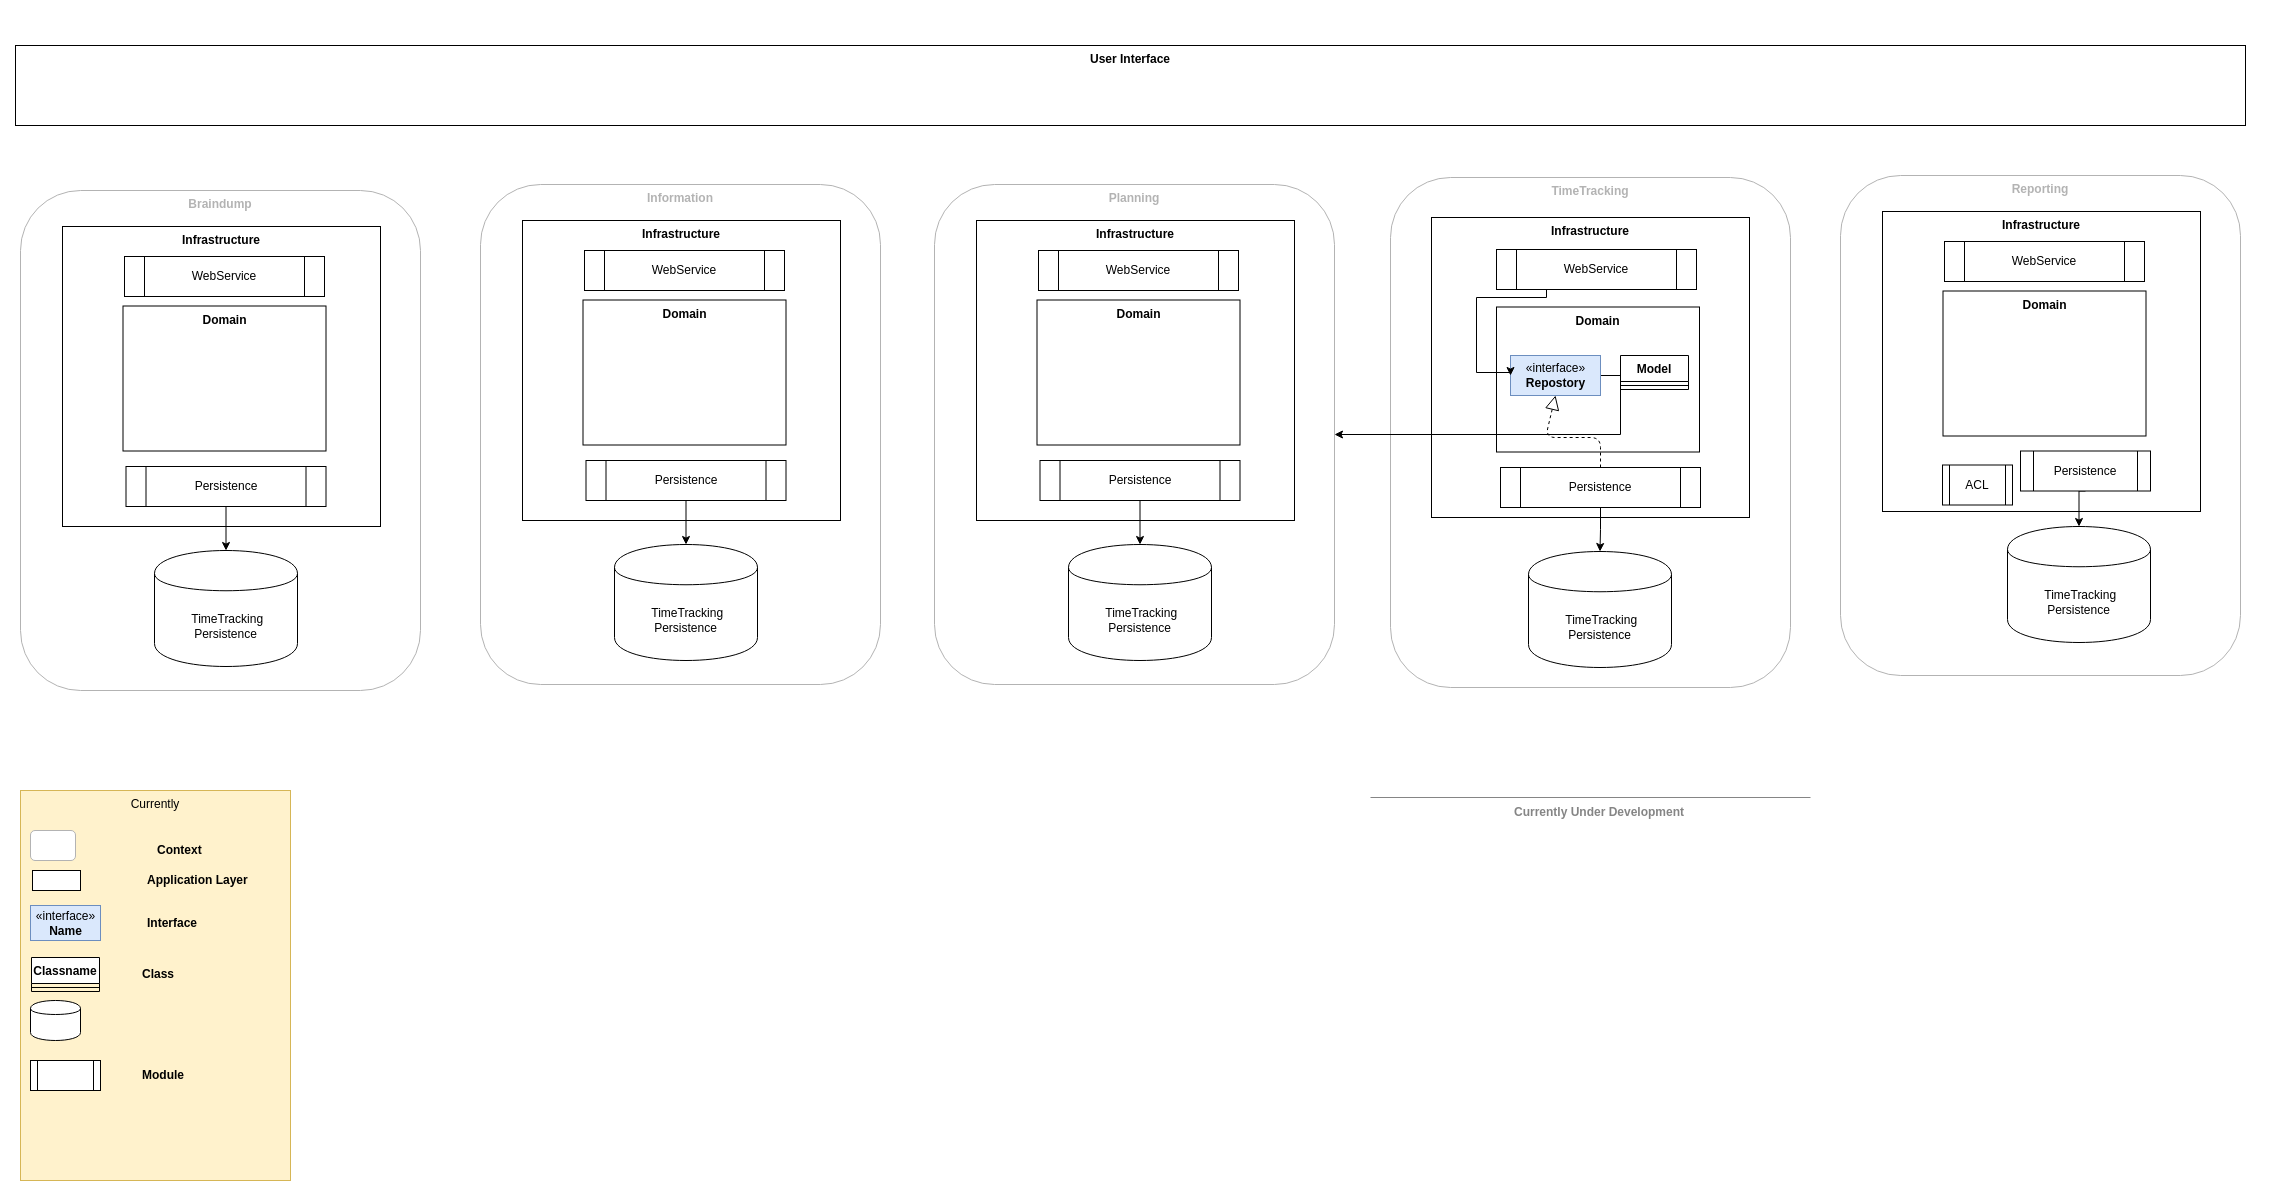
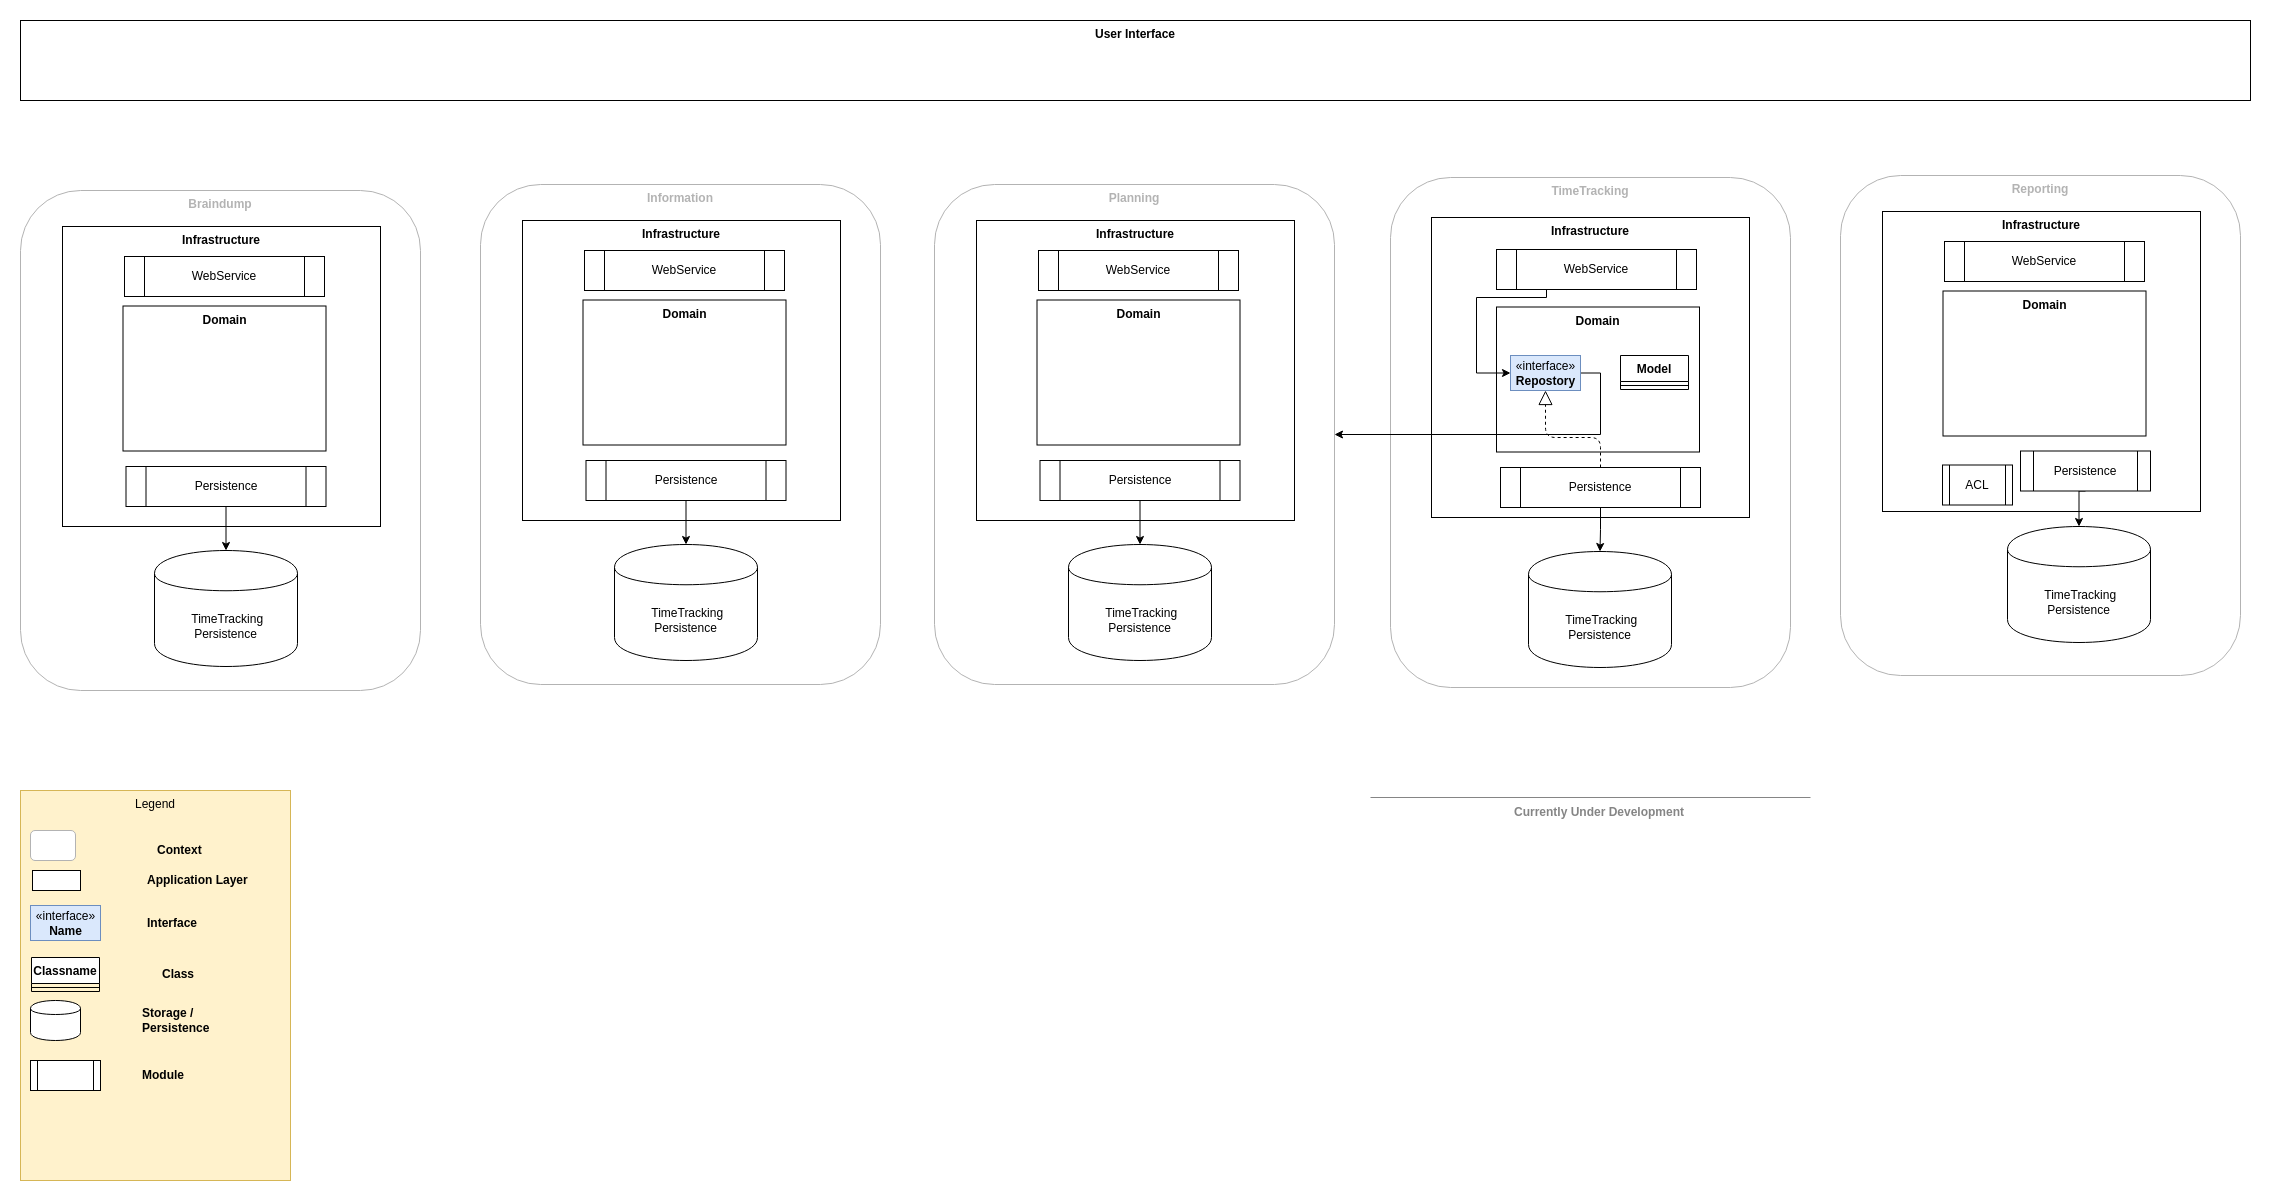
  <mxCell id="0" />
  <mxCell id="1" parent="0" />
- <mxCell id="2" value="Currently" style="rounded=0;whiteSpace=wrap;html=1;verticalAlign=top;fillColor=#fff2cc;strokeColor=#d6b656;" parent="1" vertex="1"><mxGeometry x="20" y="790" width="270" height="390" as="geometry" /></mxCell>
+ <mxCell id="2" value="Legend" style="rounded=0;whiteSpace=wrap;html=1;verticalAlign=top;fillColor=#fff2cc;strokeColor=#d6b656;" parent="1" vertex="1"><mxGeometry x="20" y="790" width="270" height="390" as="geometry" /></mxCell>
  <mxCell id="3" value="TimeTracking" style="rounded=1;whiteSpace=wrap;html=1;verticalAlign=top;fontStyle=1;fontColor=#B3B3B3;strokeColor=#B3B3B3;" parent="1" vertex="1"><mxGeometry x="1390" y="177" width="400" height="510" as="geometry" /></mxCell>
  <mxCell id="4" value="Infrastructure" style="rounded=0;whiteSpace=wrap;html=1;verticalAlign=top;fontStyle=1" parent="1" vertex="1"><mxGeometry x="1431" y="217" width="318" height="300" as="geometry" /></mxCell>
  <mxCell id="5" value="Domain" style="rounded=0;whiteSpace=wrap;html=1;verticalAlign=top;fontStyle=1" parent="1" vertex="1"><mxGeometry x="1496" y="306.5" width="203" height="145" as="geometry" /></mxCell>
  <mxCell id="6" value="" style="rounded=1;whiteSpace=wrap;html=1;verticalAlign=top;fontStyle=1;fontColor=#B3B3B3;strokeColor=#B3B3B3;" parent="1" vertex="1"><mxGeometry x="30" y="830" width="45" height="30" as="geometry" /></mxCell>
  <mxCell id="7" value="Context" style="text;html=1;align=left;verticalAlign=middle;whiteSpace=wrap;rounded=0;fontStyle=1" parent="1" vertex="1"><mxGeometry x="155" y="840" width="40" height="20" as="geometry" /></mxCell>
  <mxCell id="8" value="" style="rounded=0;whiteSpace=wrap;html=1;verticalAlign=top;fontStyle=1" parent="1" vertex="1"><mxGeometry x="32" y="870" width="48" height="20" as="geometry" /></mxCell>
  <mxCell id="9" value="Application Layer" style="text;html=1;align=left;verticalAlign=middle;whiteSpace=wrap;rounded=0;fontStyle=1" parent="1" vertex="1"><mxGeometry x="145" y="870" width="110" height="20" as="geometry" /></mxCell>
  <mxCell id="10" value="&amp;laquo;interface&amp;raquo;&lt;br&gt;&lt;b&gt;Name&lt;/b&gt;" style="html=1;fillColor=#dae8fc;strokeColor=#6c8ebf;" parent="1" vertex="1"><mxGeometry x="30" y="905" width="70" height="35" as="geometry" /></mxCell>
  <mxCell id="11" value="Interface" style="text;html=1;align=left;verticalAlign=middle;whiteSpace=wrap;rounded=0;fontStyle=1" parent="1" vertex="1"><mxGeometry x="145" y="912.5" width="110" height="20" as="geometry" /></mxCell>
  <mxCell id="12" value="Model" style="swimlane;fontStyle=1;align=center;verticalAlign=top;childLayout=stackLayout;horizontal=1;startSize=26;horizontalStack=0;resizeParent=1;resizeParentMax=0;resizeLast=0;collapsible=1;marginBottom=0;" parent="1" vertex="1"><mxGeometry x="1620" y="355" width="68" height="34" as="geometry" /></mxCell>
  <mxCell id="13" value="" style="line;strokeWidth=1;fillColor=none;align=left;verticalAlign=middle;spacingTop=-1;spacingLeft=3;spacingRight=3;rotatable=0;labelPosition=right;points=[];portConstraint=eastwest;" parent="12" vertex="1"><mxGeometry y="26" width="68" height="8" as="geometry" /></mxCell>
- <mxCell id="14" value="Class" style="text;html=1;align=left;verticalAlign=middle;whiteSpace=wrap;rounded=0;fontStyle=1" parent="1" vertex="1"><mxGeometry x="140" y="964" width="110" height="20" as="geometry" /></mxCell>
- <mxCell id="15" value="User Interface" style="rounded=0;whiteSpace=wrap;html=1;verticalAlign=top;fontStyle=1" parent="1" vertex="1"><mxGeometry x="15" y="45" width="2230" height="80" as="geometry" /></mxCell>
+ <mxCell id="14" value="Class" style="text;html=1;align=left;verticalAlign=middle;whiteSpace=wrap;rounded=0;fontStyle=1" parent="1" vertex="1"><mxGeometry x="160" y="964" width="110" height="20" as="geometry" /></mxCell>
+ <mxCell id="15" value="User Interface" style="rounded=0;whiteSpace=wrap;html=1;verticalAlign=top;fontStyle=1" parent="1" vertex="1"><mxGeometry x="20" y="20" width="2230" height="80" as="geometry" /></mxCell>
  <mxCell id="16" value="" style="shape=cylinder;whiteSpace=wrap;html=1;boundedLbl=1;backgroundOutline=1;align=left;" parent="1" vertex="1"><mxGeometry x="30" y="1000" width="50" height="40" as="geometry" /></mxCell>
+ <mxCell id="17" value="Storage / Persistence" style="text;html=1;align=left;verticalAlign=middle;whiteSpace=wrap;rounded=0;fontStyle=1" parent="1" vertex="1"><mxGeometry x="140" y="1010" width="110" height="20" as="geometry" /></mxCell>
  <mxCell id="18" value="&amp;nbsp;TimeTracking Persistence" style="shape=cylinder;whiteSpace=wrap;html=1;boundedLbl=1;backgroundOutline=1;align=center;" parent="1" vertex="1"><mxGeometry x="1528" y="551" width="143" height="116" as="geometry" /></mxCell>
  <mxCell id="19" value="Information" style="rounded=1;whiteSpace=wrap;html=1;verticalAlign=top;fontStyle=1;fontColor=#B3B3B3;strokeColor=#B3B3B3;" parent="1" vertex="1"><mxGeometry x="480" y="184" width="400" height="500" as="geometry" /></mxCell>
  <mxCell id="20" value="Infrastructure" style="rounded=0;whiteSpace=wrap;html=1;verticalAlign=top;fontStyle=1" parent="1" vertex="1"><mxGeometry x="522" y="220" width="318" height="300" as="geometry" /></mxCell>
  <mxCell id="21" value="Domain" style="rounded=0;whiteSpace=wrap;html=1;verticalAlign=top;fontStyle=1" parent="1" vertex="1"><mxGeometry x="582.5" y="299.5" width="203" height="145" as="geometry" /></mxCell>
  <mxCell id="22" value="" style="endArrow=none;html=1;fontColor=#B3B3B3;strokeColor=#858585;" parent="1" edge="1"><mxGeometry width="50" height="50" relative="1" as="geometry"><mxPoint x="1370" y="797" as="sourcePoint" /><mxPoint x="1810" y="797" as="targetPoint" /></mxGeometry></mxCell>
  <mxCell id="23" value="Currently Under Development" style="text;html=1;strokeColor=none;fillColor=none;align=center;verticalAlign=middle;whiteSpace=wrap;rounded=0;fontColor=#858585;fontStyle=1" parent="1" vertex="1"><mxGeometry x="1483.5" y="802" width="230" height="20" as="geometry" /></mxCell>
  <mxCell id="24" style="edgeStyle=orthogonalEdgeStyle;rounded=0;orthogonalLoop=1;jettySize=auto;html=1;exitX=0.5;exitY=1;exitDx=0;exitDy=0;entryX=0.5;entryY=0;entryDx=0;entryDy=0;fontColor=#858585;" parent="1" source="25" target="18" edge="1"><mxGeometry relative="1" as="geometry" /></mxCell>
  <mxCell id="25" value="Persistence" style="shape=process;whiteSpace=wrap;html=1;backgroundOutline=1;align=center;" parent="1" vertex="1"><mxGeometry x="1500" y="467" width="200" height="40" as="geometry" /></mxCell>
  <mxCell id="26" value="" style="shape=process;whiteSpace=wrap;html=1;backgroundOutline=1;align=center;" parent="1" vertex="1"><mxGeometry x="30" y="1060" width="70" height="30" as="geometry" /></mxCell>
  <mxCell id="27" value="Module" style="text;html=1;align=left;verticalAlign=middle;whiteSpace=wrap;rounded=0;fontStyle=1" parent="1" vertex="1"><mxGeometry x="140" y="1065" width="110" height="20" as="geometry" /></mxCell>
  <mxCell id="28" value="Classname" style="swimlane;fontStyle=1;align=center;verticalAlign=top;childLayout=stackLayout;horizontal=1;startSize=26;horizontalStack=0;resizeParent=1;resizeParentMax=0;resizeLast=0;collapsible=1;marginBottom=0;" parent="1" vertex="1"><mxGeometry x="31" y="957" width="68" height="34" as="geometry" /></mxCell>
  <mxCell id="29" value="" style="line;strokeWidth=1;fillColor=none;align=left;verticalAlign=middle;spacingTop=-1;spacingLeft=3;spacingRight=3;rotatable=0;labelPosition=right;points=[];portConstraint=eastwest;" parent="28" vertex="1"><mxGeometry y="26" width="68" height="8" as="geometry" /></mxCell>
  <mxCell id="30" style="edgeStyle=orthogonalEdgeStyle;rounded=0;orthogonalLoop=1;jettySize=auto;html=1;exitX=1;exitY=0.5;exitDx=0;exitDy=0;fontColor=#858585;" parent="1" source="31" target="39" edge="1"><mxGeometry relative="1" as="geometry" /></mxCell>
- <mxCell id="31" value="«interface»&lt;br&gt;&lt;b&gt;Repostory&lt;br&gt;&lt;/b&gt;" style="html=1;fillColor=#dae8fc;strokeColor=#6c8ebf;" parent="1" vertex="1"><mxGeometry x="1510" y="355" width="90" height="40" as="geometry" /></mxCell>
+ <mxCell id="31" value="«interface»&lt;br&gt;&lt;b&gt;Repostory&lt;br&gt;&lt;/b&gt;" style="html=1;fillColor=#dae8fc;strokeColor=#6c8ebf;" parent="1" vertex="1"><mxGeometry x="1510" y="355" width="70" height="35" as="geometry" /></mxCell>
  <mxCell id="32" style="edgeStyle=orthogonalEdgeStyle;rounded=0;orthogonalLoop=1;jettySize=auto;html=1;exitX=0.25;exitY=1;exitDx=0;exitDy=0;entryX=0;entryY=0.5;entryDx=0;entryDy=0;fontColor=#858585;" parent="1" source="33" target="31" edge="1"><mxGeometry relative="1" as="geometry"><Array as="points"><mxPoint x="1476" y="297" /><mxPoint x="1476" y="372" /></Array></mxGeometry></mxCell>
  <mxCell id="33" value="WebService" style="shape=process;whiteSpace=wrap;html=1;backgroundOutline=1;align=center;" parent="1" vertex="1"><mxGeometry x="1496" y="249" width="200" height="40" as="geometry" /></mxCell>
  <mxCell id="34" value="" style="endArrow=block;dashed=1;endFill=0;endSize=12;html=1;fontColor=#858585;entryX=0.5;entryY=1;entryDx=0;entryDy=0;exitX=0.5;exitY=0;exitDx=0;exitDy=0;" parent="1" source="25" target="31" edge="1"><mxGeometry width="160" relative="1" as="geometry"><mxPoint x="1140" y="847" as="sourcePoint" /><mxPoint x="1300" y="847" as="targetPoint" /><Array as="points"><mxPoint x="1600" y="437" /><mxPoint x="1545" y="437" /></Array></mxGeometry></mxCell>
  <mxCell id="35" value="WebService" style="shape=process;whiteSpace=wrap;html=1;backgroundOutline=1;align=center;" parent="1" vertex="1"><mxGeometry x="584" y="250" width="200" height="40" as="geometry" /></mxCell>
  <mxCell id="36" style="edgeStyle=orthogonalEdgeStyle;rounded=0;orthogonalLoop=1;jettySize=auto;html=1;exitX=0.5;exitY=1;exitDx=0;exitDy=0;entryX=0.5;entryY=0;entryDx=0;entryDy=0;" parent="1" source="37" target="38" edge="1"><mxGeometry relative="1" as="geometry" /></mxCell>
  <mxCell id="37" value="Persistence" style="shape=process;whiteSpace=wrap;html=1;backgroundOutline=1;align=center;" parent="1" vertex="1"><mxGeometry x="585.5" y="460" width="200" height="40" as="geometry" /></mxCell>
  <mxCell id="38" value="&amp;nbsp;TimeTracking Persistence" style="shape=cylinder;whiteSpace=wrap;html=1;boundedLbl=1;backgroundOutline=1;align=center;" parent="1" vertex="1"><mxGeometry x="614" y="544" width="143" height="116" as="geometry" /></mxCell>
  <mxCell id="39" value="Planning" style="rounded=1;whiteSpace=wrap;html=1;verticalAlign=top;fontStyle=1;fontColor=#B3B3B3;strokeColor=#B3B3B3;" parent="1" vertex="1"><mxGeometry x="934" y="184" width="400" height="500" as="geometry" /></mxCell>
  <mxCell id="40" value="Infrastructure" style="rounded=0;whiteSpace=wrap;html=1;verticalAlign=top;fontStyle=1" parent="1" vertex="1"><mxGeometry x="976" y="220" width="318" height="300" as="geometry" /></mxCell>
  <mxCell id="41" value="Domain" style="rounded=0;whiteSpace=wrap;html=1;verticalAlign=top;fontStyle=1" parent="1" vertex="1"><mxGeometry x="1036.5" y="299.5" width="203" height="145" as="geometry" /></mxCell>
  <mxCell id="42" value="WebService" style="shape=process;whiteSpace=wrap;html=1;backgroundOutline=1;align=center;" parent="1" vertex="1"><mxGeometry x="1038" y="250" width="200" height="40" as="geometry" /></mxCell>
  <mxCell id="43" style="edgeStyle=orthogonalEdgeStyle;rounded=0;orthogonalLoop=1;jettySize=auto;html=1;exitX=0.5;exitY=1;exitDx=0;exitDy=0;entryX=0.5;entryY=0;entryDx=0;entryDy=0;" parent="1" source="44" target="45" edge="1"><mxGeometry relative="1" as="geometry" /></mxCell>
  <mxCell id="44" value="Persistence" style="shape=process;whiteSpace=wrap;html=1;backgroundOutline=1;align=center;" parent="1" vertex="1"><mxGeometry x="1039.5" y="460" width="200" height="40" as="geometry" /></mxCell>
  <mxCell id="45" value="&amp;nbsp;TimeTracking Persistence" style="shape=cylinder;whiteSpace=wrap;html=1;boundedLbl=1;backgroundOutline=1;align=center;" parent="1" vertex="1"><mxGeometry x="1068" y="544" width="143" height="116" as="geometry" /></mxCell>
  <mxCell id="46" value="Braindump" style="rounded=1;whiteSpace=wrap;html=1;verticalAlign=top;fontStyle=1;fontColor=#B3B3B3;strokeColor=#B3B3B3;" parent="1" vertex="1"><mxGeometry x="20" y="190" width="400" height="500" as="geometry" /></mxCell>
  <mxCell id="47" value="Infrastructure" style="rounded=0;whiteSpace=wrap;html=1;verticalAlign=top;fontStyle=1" parent="1" vertex="1"><mxGeometry x="62" y="226" width="318" height="300" as="geometry" /></mxCell>
  <mxCell id="48" value="Domain" style="rounded=0;whiteSpace=wrap;html=1;verticalAlign=top;fontStyle=1" parent="1" vertex="1"><mxGeometry x="122.5" y="305.5" width="203" height="145" as="geometry" /></mxCell>
  <mxCell id="49" value="WebService" style="shape=process;whiteSpace=wrap;html=1;backgroundOutline=1;align=center;" parent="1" vertex="1"><mxGeometry x="124" y="256" width="200" height="40" as="geometry" /></mxCell>
  <mxCell id="50" style="edgeStyle=orthogonalEdgeStyle;rounded=0;orthogonalLoop=1;jettySize=auto;html=1;exitX=0.5;exitY=1;exitDx=0;exitDy=0;entryX=0.5;entryY=0;entryDx=0;entryDy=0;" parent="1" source="51" target="52" edge="1"><mxGeometry relative="1" as="geometry" /></mxCell>
  <mxCell id="51" value="Persistence" style="shape=process;whiteSpace=wrap;html=1;backgroundOutline=1;align=center;" parent="1" vertex="1"><mxGeometry x="125.5" y="466" width="200" height="40" as="geometry" /></mxCell>
  <mxCell id="52" value="&amp;nbsp;TimeTracking Persistence" style="shape=cylinder;whiteSpace=wrap;html=1;boundedLbl=1;backgroundOutline=1;align=center;" parent="1" vertex="1"><mxGeometry x="154" y="550" width="143" height="116" as="geometry" /></mxCell>
  <mxCell id="53" value="Reporting" style="rounded=1;whiteSpace=wrap;html=1;verticalAlign=top;fontStyle=1;fontColor=#B3B3B3;strokeColor=#B3B3B3;" parent="1" vertex="1"><mxGeometry x="1840" y="175" width="400" height="500" as="geometry" /></mxCell>
  <mxCell id="54" value="Infrastructure" style="rounded=0;whiteSpace=wrap;html=1;verticalAlign=top;fontStyle=1" parent="1" vertex="1"><mxGeometry x="1882" y="211" width="318" height="300" as="geometry" /></mxCell>
  <mxCell id="55" value="Domain" style="rounded=0;whiteSpace=wrap;html=1;verticalAlign=top;fontStyle=1" parent="1" vertex="1"><mxGeometry x="1942.5" y="290.5" width="203" height="145" as="geometry" /></mxCell>
  <mxCell id="56" value="WebService" style="shape=process;whiteSpace=wrap;html=1;backgroundOutline=1;align=center;" parent="1" vertex="1"><mxGeometry x="1944" y="241" width="200" height="40" as="geometry" /></mxCell>
  <mxCell id="57" style="edgeStyle=orthogonalEdgeStyle;rounded=0;orthogonalLoop=1;jettySize=auto;html=1;exitX=0.5;exitY=1;exitDx=0;exitDy=0;entryX=0.5;entryY=0;entryDx=0;entryDy=0;" parent="1" source="58" target="59" edge="1"><mxGeometry relative="1" as="geometry" /></mxCell>
  <mxCell id="58" value="Persistence" style="shape=process;whiteSpace=wrap;html=1;backgroundOutline=1;align=center;" parent="1" vertex="1"><mxGeometry x="2020" y="450.5" width="130" height="40" as="geometry" /></mxCell>
  <mxCell id="59" value="&amp;nbsp;TimeTracking Persistence" style="shape=cylinder;whiteSpace=wrap;html=1;boundedLbl=1;backgroundOutline=1;align=center;" parent="1" vertex="1"><mxGeometry x="2007" y="526" width="143" height="116" as="geometry" /></mxCell>
  <mxCell id="60" value="ACL" style="shape=process;whiteSpace=wrap;html=1;backgroundOutline=1;align=center;" parent="1" vertex="1"><mxGeometry x="1942" y="464.5" width="70" height="40" as="geometry" /></mxCell>
